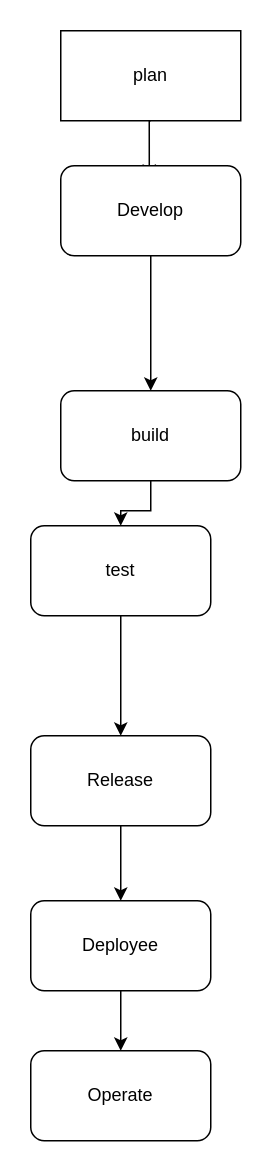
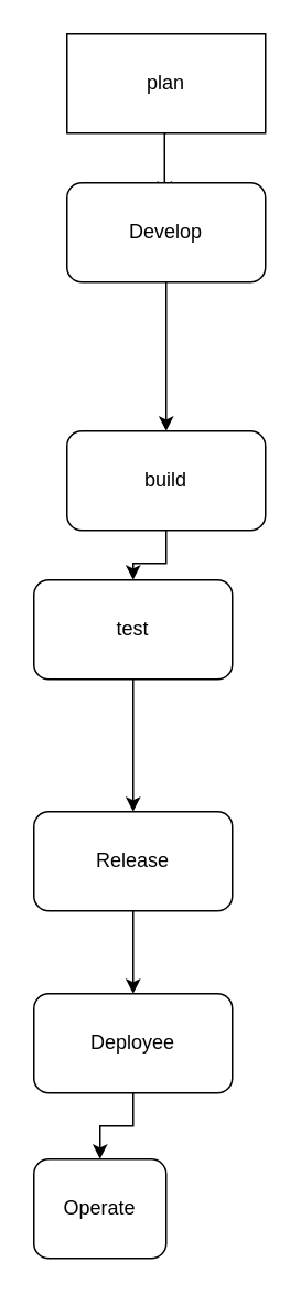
  <mxCell id="0" />
  <mxCell id="1" parent="0" />
  <mxCell id="2" value="plan" style="rounded=0;whiteSpace=wrap;html=1;" vertex="1" parent="1"><mxGeometry x="40" y="20" width="120" height="60" as="geometry" /></mxCell>
  <mxCell id="3" style="edgeStyle=orthogonalEdgeStyle;rounded=0;orthogonalLoop=1;jettySize=auto;html=1;exitX=0.5;exitY=1;exitDx=0;exitDy=0;entryX=0.442;entryY=-0.033;entryDx=0;entryDy=0;entryPerimeter=0;" edge="1" parent="1" source="2"><mxGeometry relative="1" as="geometry"><mxPoint x="99.04" y="118.02" as="targetPoint" /></mxGeometry></mxCell>
  <mxCell id="4" value="" style="edgeStyle=orthogonalEdgeStyle;rounded=0;orthogonalLoop=1;jettySize=auto;html=1;" edge="1" parent="1" source="5" target="7"><mxGeometry relative="1" as="geometry" /></mxCell>
  <mxCell id="5" value="build" style="rounded=1;whiteSpace=wrap;html=1;" vertex="1" parent="1"><mxGeometry x="40" y="260" width="120" height="60" as="geometry" /></mxCell>
  <mxCell id="6" value="" style="edgeStyle=orthogonalEdgeStyle;rounded=0;orthogonalLoop=1;jettySize=auto;html=1;" edge="1" parent="1" source="7" target="9"><mxGeometry relative="1" as="geometry" /></mxCell>
  <mxCell id="7" value="test" style="rounded=1;whiteSpace=wrap;html=1;" vertex="1" parent="1"><mxGeometry x="20" y="350" width="120" height="60" as="geometry" /></mxCell>
  <mxCell id="8" value="" style="edgeStyle=orthogonalEdgeStyle;rounded=0;orthogonalLoop=1;jettySize=auto;html=1;" edge="1" parent="1" source="9" target="11"><mxGeometry relative="1" as="geometry" /></mxCell>
  <mxCell id="9" value="Release" style="whiteSpace=wrap;html=1;rounded=1;" vertex="1" parent="1"><mxGeometry x="20" y="490" width="120" height="60" as="geometry" /></mxCell>
  <mxCell id="10" value="" style="edgeStyle=orthogonalEdgeStyle;rounded=0;orthogonalLoop=1;jettySize=auto;html=1;" edge="1" parent="1" source="11" target="12"><mxGeometry relative="1" as="geometry" /></mxCell>
  <mxCell id="11" value="Deployee" style="rounded=1;whiteSpace=wrap;html=1;" vertex="1" parent="1"><mxGeometry x="20" y="600" width="120" height="60" as="geometry" /></mxCell>
- <mxCell id="12" value="Operate" style="rounded=1;whiteSpace=wrap;html=1;" vertex="1" parent="1"><mxGeometry x="20" y="700" width="120" height="60" as="geometry" /></mxCell>
+ <mxCell id="12" value="Operate" style="rounded=1;whiteSpace=wrap;html=1;" vertex="1" parent="1"><mxGeometry x="20" y="700" width="80" height="60" as="geometry" /></mxCell>
  <mxCell id="13" value="" style="edgeStyle=orthogonalEdgeStyle;rounded=0;orthogonalLoop=1;jettySize=auto;html=1;" edge="1" parent="1" source="14" target="5"><mxGeometry relative="1" as="geometry" /></mxCell>
  <mxCell id="14" value="Develop" style="rounded=1;whiteSpace=wrap;html=1;" vertex="1" parent="1"><mxGeometry x="40" y="110" width="120" height="60" as="geometry" /></mxCell>
